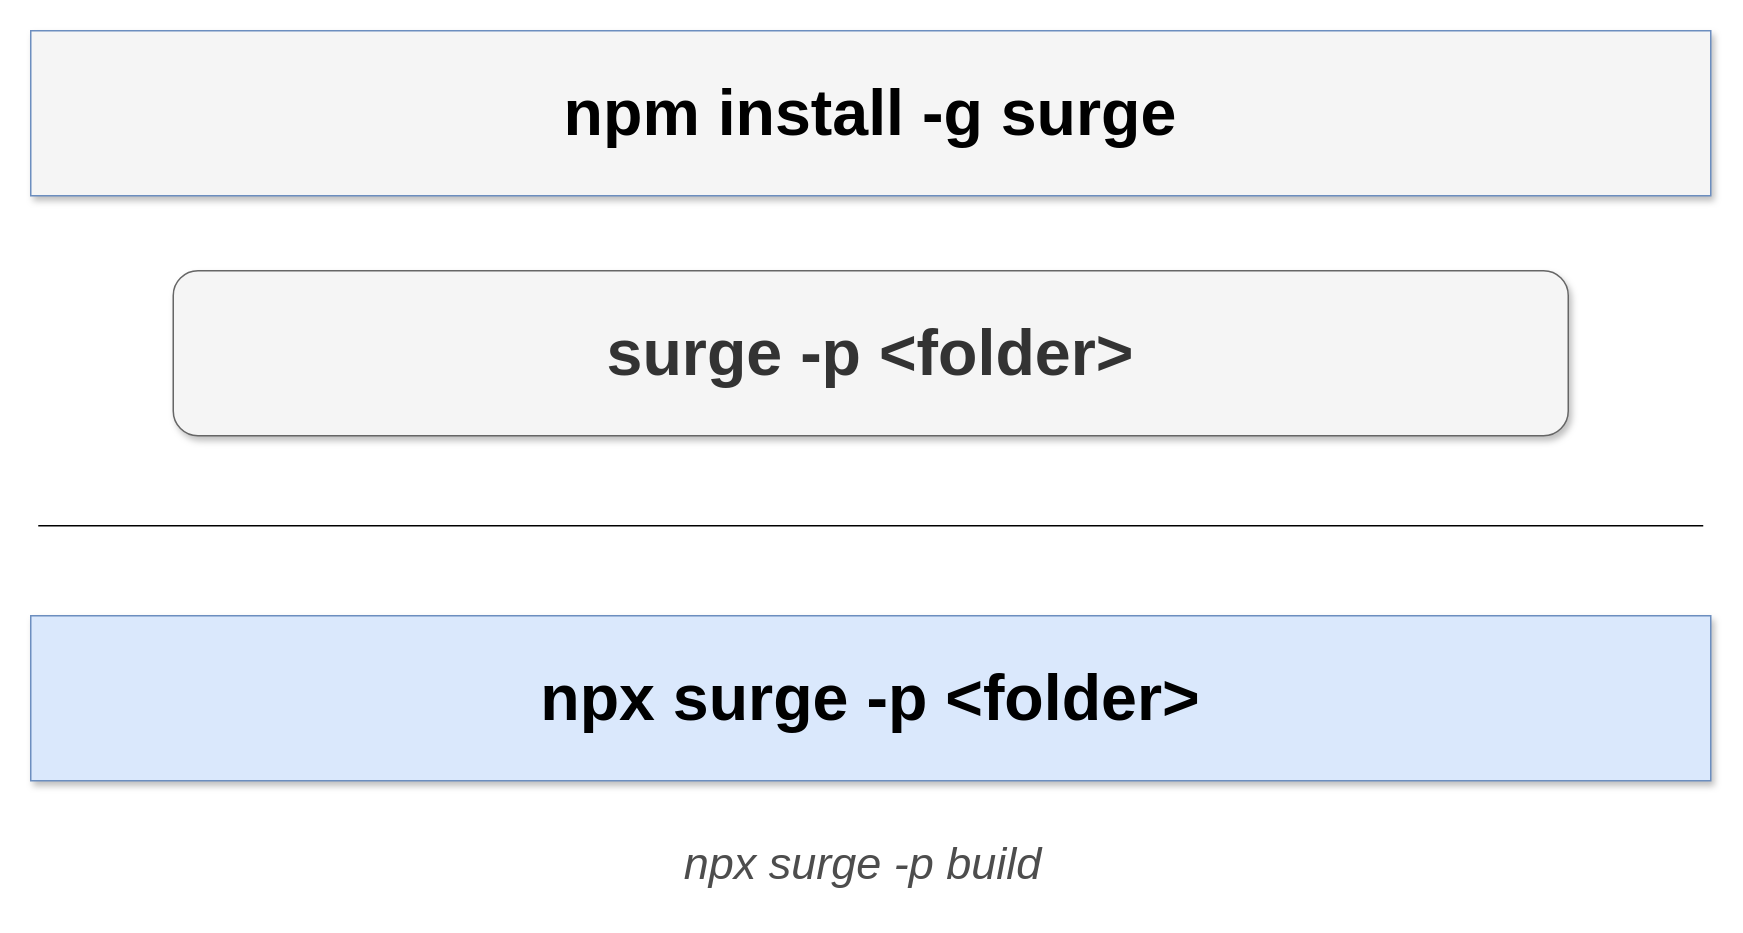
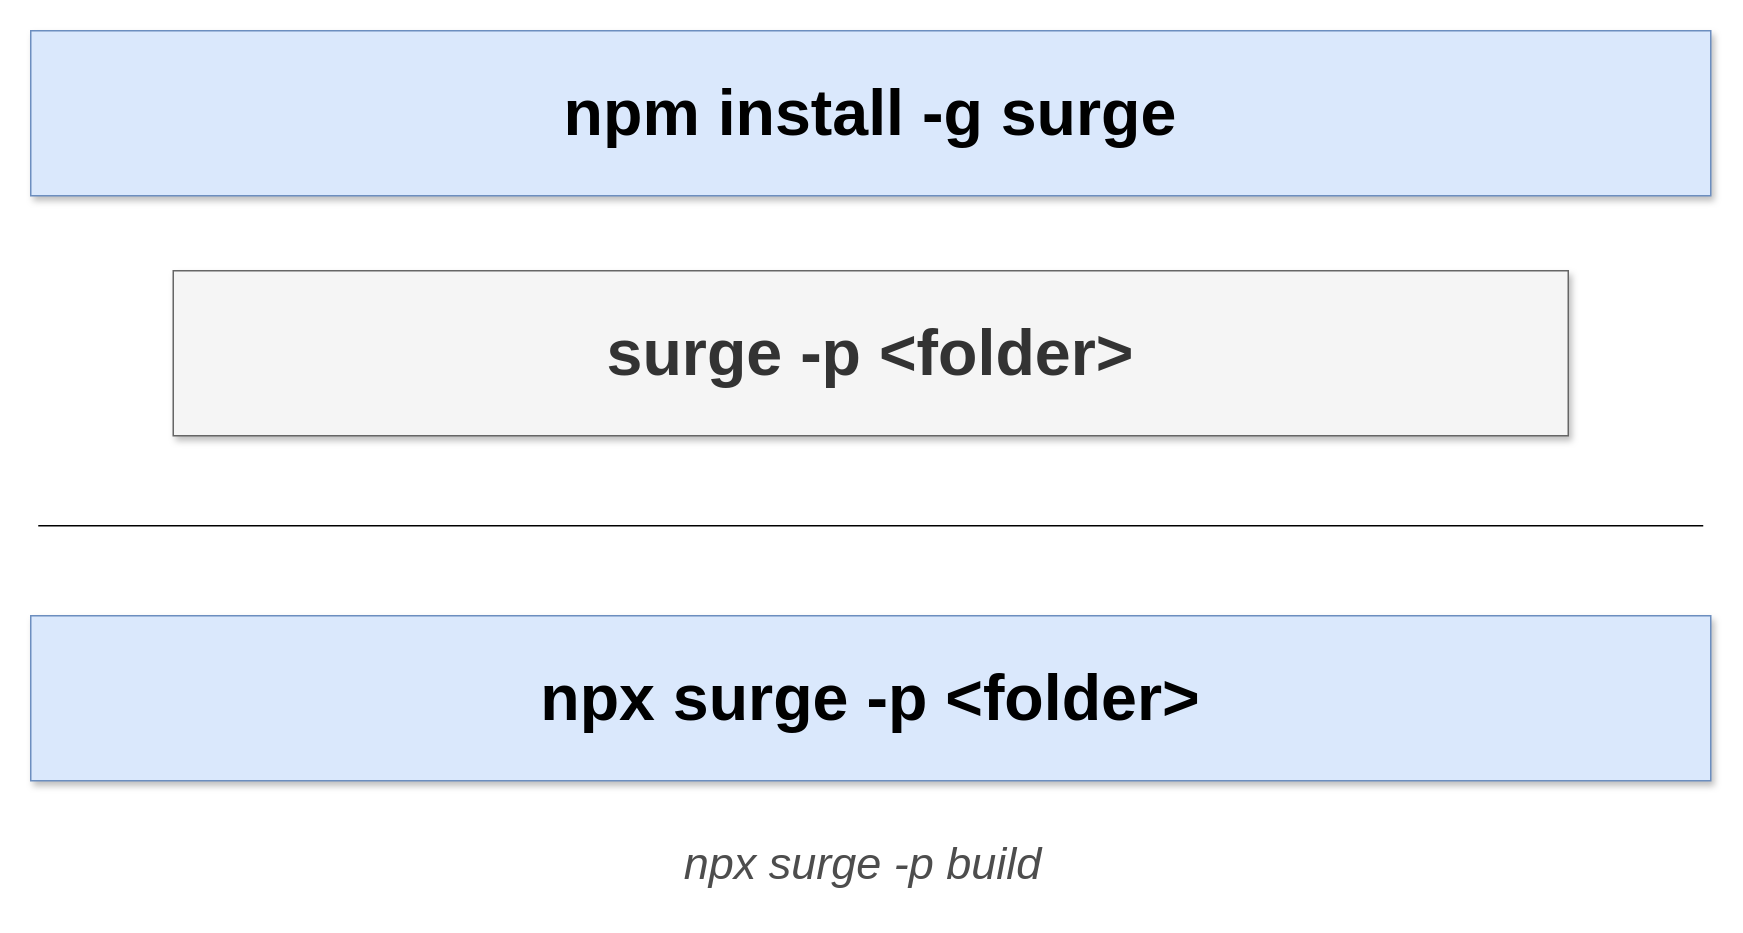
  <mxCell id="0" />
  <mxCell id="1" parent="0" />
  <mxCell id="2" value="npx surge -p &amp;lt;folder&amp;gt;" style="rounded=0;whiteSpace=wrap;html=1;fontSize=43;shadow=1;sketch=0;fontStyle=1;fillColor=#dae8fc;strokeColor=#6c8ebf;" parent="1" vertex="1"><mxGeometry x="20" y="410" width="1120" height="110" as="geometry" /></mxCell>
  <mxCell id="3" value="npx surge -p build" style="text;html=1;strokeColor=none;fillColor=none;align=center;verticalAlign=middle;whiteSpace=wrap;rounded=0;shadow=1;sketch=0;fontSize=30;fontStyle=2;fontColor=#4D4D4D;" parent="1" vertex="1"><mxGeometry x="395" y="550" width="360" height="50" as="geometry" /></mxCell>
- <mxCell id="4" value="npm install -g surge" style="rounded=0;whiteSpace=wrap;html=1;fontSize=43;shadow=1;sketch=0;fontStyle=1;fillColor=#f5f5f5;strokeColor=#6c8ebf;" vertex="1" parent="1"><mxGeometry x="20" y="20" width="1120" height="110" as="geometry" /></mxCell>
- <mxCell id="5" value="surge -p &amp;lt;folder&amp;gt;" style="whiteSpace=wrap;html=1;fontSize=43;shadow=1;sketch=0;fontStyle=1;fillColor=#f5f5f5;strokeColor=#666666;fontColor=#333333;rounded=1;" vertex="1" parent="1"><mxGeometry x="115" y="180" width="930" height="110" as="geometry" /></mxCell>
+ <mxCell id="4" value="npm install -g surge" style="rounded=0;whiteSpace=wrap;html=1;fontSize=43;shadow=1;sketch=0;fontStyle=1;fillColor=#dae8fc;strokeColor=#6c8ebf;" vertex="1" parent="1"><mxGeometry x="20" y="20" width="1120" height="110" as="geometry" /></mxCell>
+ <mxCell id="5" value="surge -p &amp;lt;folder&amp;gt;" style="rounded=0;whiteSpace=wrap;html=1;fontSize=43;shadow=1;sketch=0;fontStyle=1;fillColor=#f5f5f5;strokeColor=#666666;fontColor=#333333;" vertex="1" parent="1"><mxGeometry x="115" y="180" width="930" height="110" as="geometry" /></mxCell>
  <mxCell id="6" value="" style="endArrow=none;html=1;" edge="1" parent="1"><mxGeometry width="50" height="50" relative="1" as="geometry"><mxPoint x="25" y="350" as="sourcePoint" /><mxPoint x="1135" y="350" as="targetPoint" /></mxGeometry></mxCell>
